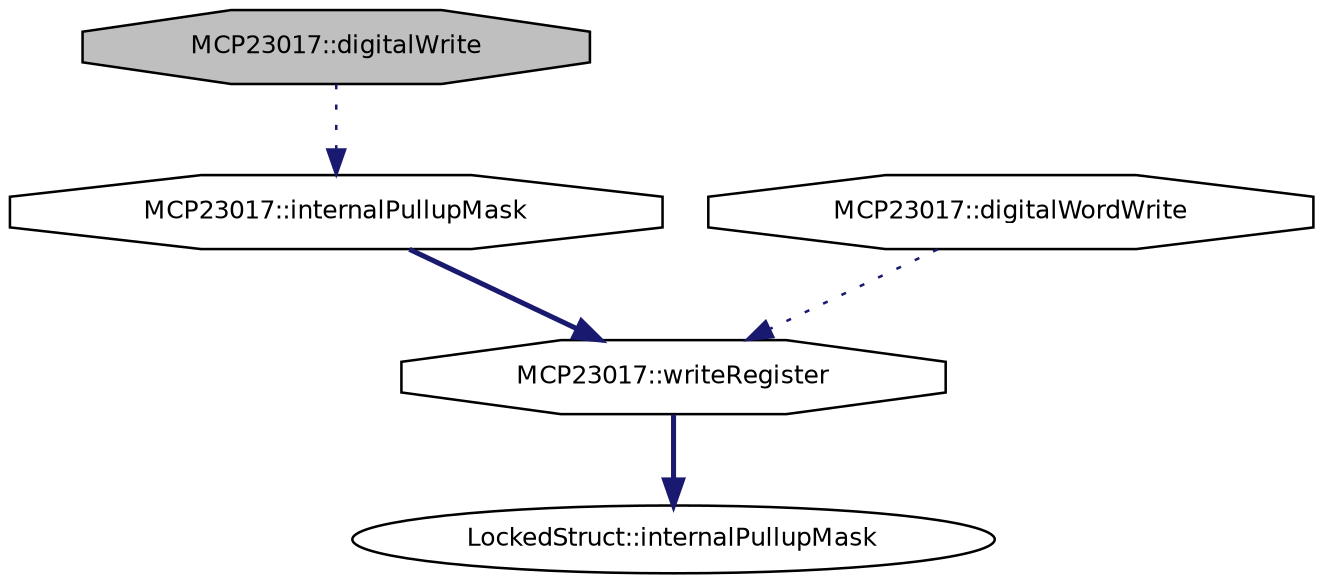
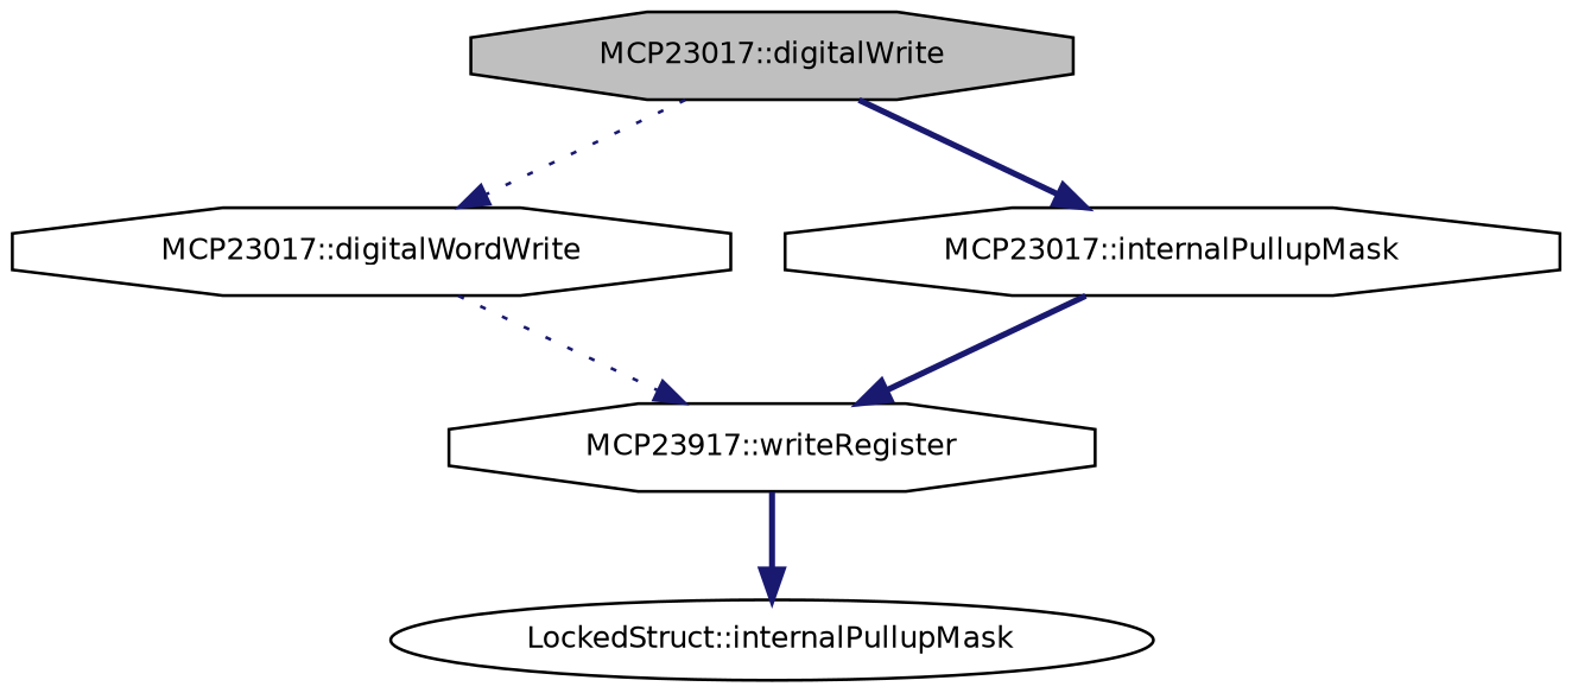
  digraph {
    rankdir=TB
    node [color=black fillcolor=white fontname=Helvetica fontsize=10 shape=octagon style=filled]
    edge [color=midnightblue fontname=Helvetica fontsize=10 labelfontname=Helvetica labelfontsize=10 style=bold]
    n1 [fillcolor=grey75 fontcolor=black height=0.2 label="MCP23017::digitalWrite" width=0.4]
    n2 [height=0.2 label="MCP23017::digitalWordWrite" width=0.4]
    n3 [height=0.2 label="MCP23017::internalPullupMask" width=0.4]
-   n4 [height=0.2 label="MCP23017::writeRegister" width=0.4]
+   n4 [height=0.2 label="MCP23917::writeRegister" width=0.4]
    n5 [height=0.2 label="LockedStruct::internalPullupMask" shape=ellipse width=0.4]
-   n1 -> n3 [style=dotted]
+   n1 -> n2 [style=dotted]
+   n1 -> n3
    n2 -> n4 [style=dotted]
    n3 -> n4
    n4 -> n5
  }
